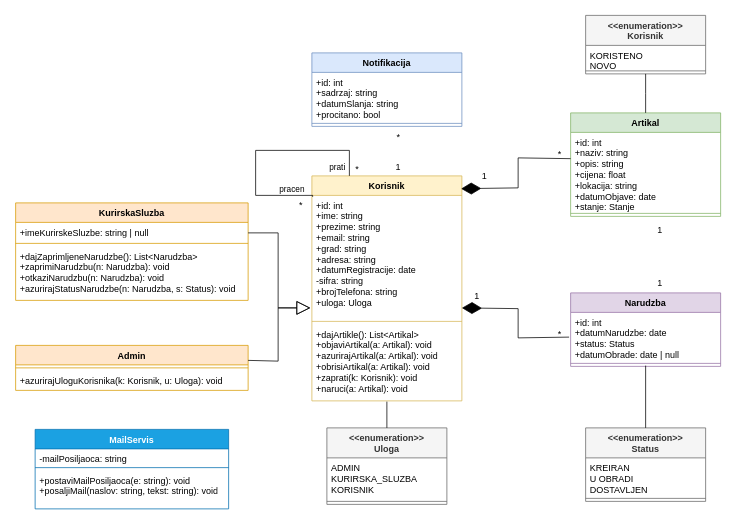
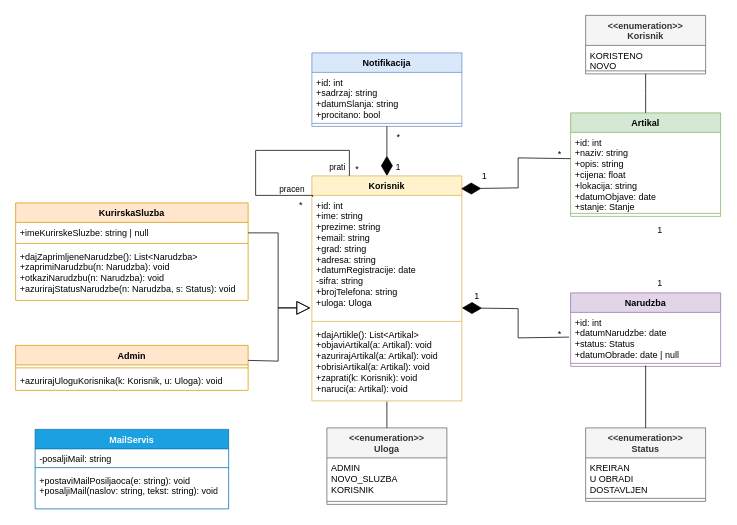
  <mxCell id="0" />
  <mxCell id="1" parent="0" />
  <mxCell id="2" value="Korisnik" style="swimlane;fontStyle=1;align=center;verticalAlign=top;childLayout=stackLayout;horizontal=1;startSize=26;horizontalStack=0;resizeParent=1;resizeParentMax=0;resizeLast=0;collapsible=1;marginBottom=0;whiteSpace=wrap;html=1;fillColor=#fff2cc;strokeColor=#d6b656;" parent="1" vertex="1"><mxGeometry x="415" y="234" width="200" height="300" as="geometry" /></mxCell>
  <mxCell id="3" value="+id: int&lt;div&gt;+ime: string&lt;/div&gt;&lt;div&gt;+prezime: string&lt;/div&gt;&lt;div&gt;+email: string&lt;/div&gt;&lt;div&gt;+grad: string&lt;/div&gt;&lt;div&gt;+adresa: string&lt;/div&gt;&lt;div&gt;+datumRegistracije: date&lt;/div&gt;&lt;div&gt;-sifra: string&lt;/div&gt;&lt;div&gt;+brojTelefona: string&lt;/div&gt;&lt;div&gt;+uloga: Uloga&lt;/div&gt;&lt;div&gt;&lt;br&gt;&lt;/div&gt;" style="text;strokeColor=none;fillColor=none;align=left;verticalAlign=top;spacingLeft=4;spacingRight=4;overflow=hidden;rotatable=0;points=[[0,0.5],[1,0.5]];portConstraint=eastwest;whiteSpace=wrap;html=1;" parent="2" vertex="1"><mxGeometry y="26" width="200" height="164" as="geometry" /></mxCell>
  <mxCell id="4" value="" style="line;strokeWidth=1;fillColor=none;align=left;verticalAlign=middle;spacingTop=-1;spacingLeft=3;spacingRight=3;rotatable=0;labelPosition=right;points=[];portConstraint=eastwest;strokeColor=inherit;" parent="2" vertex="1"><mxGeometry y="190" width="200" height="8" as="geometry" /></mxCell>
  <mxCell id="5" value="+dajArtikle(): List&amp;lt;Artikal&amp;gt;&lt;div&gt;+objaviArtikal(a: Artikal): void&lt;/div&gt;&lt;div&gt;+azurirajArtikal(a: Artikal): void&lt;/div&gt;&lt;div&gt;+obrisiArtikal(a: Artikal): void&lt;br&gt;&lt;div&gt;+zaprati(k: Korisnik): void&lt;/div&gt;&lt;/div&gt;&lt;div&gt;+naruci(a: Artikal): void&lt;/div&gt;" style="text;strokeColor=none;fillColor=none;align=left;verticalAlign=top;spacingLeft=4;spacingRight=4;overflow=hidden;rotatable=0;points=[[0,0.5],[1,0.5]];portConstraint=eastwest;whiteSpace=wrap;html=1;" parent="2" vertex="1"><mxGeometry y="198" width="200" height="102" as="geometry" /></mxCell>
  <mxCell id="6" value="" style="endArrow=none;html=1;edgeStyle=orthogonalEdgeStyle;rounded=0;entryX=0.25;entryY=0;entryDx=0;entryDy=0;exitX=0.005;exitY=0.012;exitDx=0;exitDy=0;exitPerimeter=0;" edge="1" parent="2" source="3" target="2"><mxGeometry relative="1" as="geometry"><mxPoint x="-75" y="-14" as="sourcePoint" /><mxPoint x="20" y="-29.5" as="targetPoint" /><Array as="points"><mxPoint x="1" y="26" /><mxPoint x="-75" y="26" /><mxPoint x="-75" y="-34" /><mxPoint x="50" y="-34" /></Array></mxGeometry></mxCell>
  <mxCell id="7" value="pracen" style="edgeLabel;resizable=0;html=1;align=left;verticalAlign=bottom;" connectable="0" vertex="1" parent="6"><mxGeometry x="-1" relative="1" as="geometry"><mxPoint x="-46" y="-2" as="offset" /></mxGeometry></mxCell>
  <mxCell id="8" value="prati" style="edgeLabel;resizable=0;html=1;align=right;verticalAlign=bottom;" connectable="0" vertex="1" parent="6"><mxGeometry x="1" relative="1" as="geometry"><mxPoint x="-5" y="-4" as="offset" /></mxGeometry></mxCell>
  <mxCell id="9" value="&lt;div&gt;&amp;lt;&amp;lt;enumeration&amp;gt;&amp;gt;&lt;/div&gt;Uloga" style="swimlane;fontStyle=1;align=center;verticalAlign=top;childLayout=stackLayout;horizontal=1;startSize=40;horizontalStack=0;resizeParent=1;resizeParentMax=0;resizeLast=0;collapsible=1;marginBottom=0;whiteSpace=wrap;html=1;fillColor=#f5f5f5;fontColor=#333333;strokeColor=#666666;" vertex="1" parent="1"><mxGeometry x="435" y="570" width="160" height="102" as="geometry" /></mxCell>
- <mxCell id="10" value="ADMIN&lt;div&gt;KURIRSKA_SLUZBA&lt;br&gt;KORISNIK&lt;/div&gt;" style="text;strokeColor=none;fillColor=none;align=left;verticalAlign=top;spacingLeft=4;spacingRight=4;overflow=hidden;rotatable=0;points=[[0,0.5],[1,0.5]];portConstraint=eastwest;whiteSpace=wrap;html=1;" vertex="1" parent="9"><mxGeometry y="40" width="160" height="54" as="geometry" /></mxCell>
+ <mxCell id="10" value="ADMIN&lt;div&gt;NOVO_SLUZBA&lt;br&gt;KORISNIK&lt;/div&gt;" style="text;strokeColor=none;fillColor=none;align=left;verticalAlign=top;spacingLeft=4;spacingRight=4;overflow=hidden;rotatable=0;points=[[0,0.5],[1,0.5]];portConstraint=eastwest;whiteSpace=wrap;html=1;" vertex="1" parent="9"><mxGeometry y="40" width="160" height="54" as="geometry" /></mxCell>
  <mxCell id="11" value="" style="line;strokeWidth=1;fillColor=none;align=left;verticalAlign=middle;spacingTop=-1;spacingLeft=3;spacingRight=3;rotatable=0;labelPosition=right;points=[];portConstraint=eastwest;strokeColor=inherit;" vertex="1" parent="9"><mxGeometry y="94" width="160" height="8" as="geometry" /></mxCell>
  <mxCell id="12" value="Artikal" style="swimlane;fontStyle=1;align=center;verticalAlign=top;childLayout=stackLayout;horizontal=1;startSize=26;horizontalStack=0;resizeParent=1;resizeParentMax=0;resizeLast=0;collapsible=1;marginBottom=0;whiteSpace=wrap;html=1;fillColor=#d5e8d4;strokeColor=#82b366;" vertex="1" parent="1"><mxGeometry x="760" y="150" width="200" height="138" as="geometry" /></mxCell>
  <mxCell id="13" value="+id: int&lt;div&gt;+naziv: string&lt;/div&gt;&lt;div&gt;+opis: string&lt;/div&gt;&lt;div&gt;+cijena: float&lt;/div&gt;&lt;div&gt;+lokacija: string&lt;/div&gt;&lt;div&gt;+datumObjave: date&lt;/div&gt;&lt;div&gt;+stanje: Stanje&lt;/div&gt;&lt;div&gt;&lt;br&gt;&lt;/div&gt;" style="text;strokeColor=none;fillColor=none;align=left;verticalAlign=top;spacingLeft=4;spacingRight=4;overflow=hidden;rotatable=0;points=[[0,0.5],[1,0.5]];portConstraint=eastwest;whiteSpace=wrap;html=1;" vertex="1" parent="12"><mxGeometry y="26" width="200" height="104" as="geometry" /></mxCell>
  <mxCell id="14" value="" style="line;strokeWidth=1;fillColor=none;align=left;verticalAlign=middle;spacingTop=-1;spacingLeft=3;spacingRight=3;rotatable=0;labelPosition=right;points=[];portConstraint=eastwest;strokeColor=inherit;" vertex="1" parent="12"><mxGeometry y="130" width="200" height="8" as="geometry" /></mxCell>
  <mxCell id="15" value="&lt;div&gt;&amp;lt;&amp;lt;enumeration&amp;gt;&amp;gt;&lt;/div&gt;Korisnik" style="swimlane;fontStyle=1;align=center;verticalAlign=top;childLayout=stackLayout;horizontal=1;startSize=40;horizontalStack=0;resizeParent=1;resizeParentMax=0;resizeLast=0;collapsible=1;marginBottom=0;whiteSpace=wrap;html=1;fillColor=#f5f5f5;fontColor=#333333;strokeColor=#666666;" vertex="1" parent="1"><mxGeometry x="780" y="20" width="160" height="78" as="geometry" /></mxCell>
  <mxCell id="16" value="KORISTENO&lt;div&gt;NOVO&lt;/div&gt;" style="text;strokeColor=none;fillColor=none;align=left;verticalAlign=top;spacingLeft=4;spacingRight=4;overflow=hidden;rotatable=0;points=[[0,0.5],[1,0.5]];portConstraint=eastwest;whiteSpace=wrap;html=1;" vertex="1" parent="15"><mxGeometry y="40" width="160" height="30" as="geometry" /></mxCell>
  <mxCell id="17" value="" style="line;strokeWidth=1;fillColor=none;align=left;verticalAlign=middle;spacingTop=-1;spacingLeft=3;spacingRight=3;rotatable=0;labelPosition=right;points=[];portConstraint=eastwest;strokeColor=inherit;" vertex="1" parent="15"><mxGeometry y="70" width="160" height="8" as="geometry" /></mxCell>
  <mxCell id="18" value="Narudzba" style="swimlane;fontStyle=1;align=center;verticalAlign=top;childLayout=stackLayout;horizontal=1;startSize=26;horizontalStack=0;resizeParent=1;resizeParentMax=0;resizeLast=0;collapsible=1;marginBottom=0;whiteSpace=wrap;html=1;fillColor=#e1d5e7;strokeColor=#9673a6;" vertex="1" parent="1"><mxGeometry x="760" y="390" width="200" height="98" as="geometry" /></mxCell>
  <mxCell id="19" value="+id: int&lt;div&gt;+datumNarudzbe: date&lt;/div&gt;&lt;div&gt;+status: Status&lt;/div&gt;&lt;div&gt;+datumObrade: date | null&lt;/div&gt;&lt;div&gt;&lt;br&gt;&lt;/div&gt;" style="text;strokeColor=none;fillColor=none;align=left;verticalAlign=top;spacingLeft=4;spacingRight=4;overflow=hidden;rotatable=0;points=[[0,0.5],[1,0.5]];portConstraint=eastwest;whiteSpace=wrap;html=1;" vertex="1" parent="18"><mxGeometry y="26" width="200" height="64" as="geometry" /></mxCell>
  <mxCell id="20" value="" style="line;strokeWidth=1;fillColor=none;align=left;verticalAlign=middle;spacingTop=-1;spacingLeft=3;spacingRight=3;rotatable=0;labelPosition=right;points=[];portConstraint=eastwest;strokeColor=inherit;" vertex="1" parent="18"><mxGeometry y="90" width="200" height="8" as="geometry" /></mxCell>
  <mxCell id="21" value="&lt;div&gt;&amp;lt;&amp;lt;enumeration&amp;gt;&amp;gt;&lt;/div&gt;Status" style="swimlane;fontStyle=1;align=center;verticalAlign=top;childLayout=stackLayout;horizontal=1;startSize=40;horizontalStack=0;resizeParent=1;resizeParentMax=0;resizeLast=0;collapsible=1;marginBottom=0;whiteSpace=wrap;html=1;fillColor=#f5f5f5;fontColor=#333333;strokeColor=#666666;" vertex="1" parent="1"><mxGeometry x="780" y="570" width="160" height="98" as="geometry" /></mxCell>
  <mxCell id="22" value="KREIRAN&lt;br&gt;U OBRADI&lt;div&gt;DOSTAVLJEN&lt;/div&gt;" style="text;strokeColor=none;fillColor=none;align=left;verticalAlign=top;spacingLeft=4;spacingRight=4;overflow=hidden;rotatable=0;points=[[0,0.5],[1,0.5]];portConstraint=eastwest;whiteSpace=wrap;html=1;" vertex="1" parent="21"><mxGeometry y="40" width="160" height="50" as="geometry" /></mxCell>
  <mxCell id="23" value="" style="line;strokeWidth=1;fillColor=none;align=left;verticalAlign=middle;spacingTop=-1;spacingLeft=3;spacingRight=3;rotatable=0;labelPosition=right;points=[];portConstraint=eastwest;strokeColor=inherit;" vertex="1" parent="21"><mxGeometry y="90" width="160" height="8" as="geometry" /></mxCell>
  <mxCell id="24" value="Notifikacija" style="swimlane;fontStyle=1;align=center;verticalAlign=top;childLayout=stackLayout;horizontal=1;startSize=26;horizontalStack=0;resizeParent=1;resizeParentMax=0;resizeLast=0;collapsible=1;marginBottom=0;whiteSpace=wrap;html=1;fillColor=#dae8fc;strokeColor=#6c8ebf;" vertex="1" parent="1"><mxGeometry x="415" y="70" width="200" height="98" as="geometry" /></mxCell>
  <mxCell id="25" value="&lt;div&gt;+id: int&lt;/div&gt;&lt;div&gt;+sadrzaj: string&lt;/div&gt;&lt;div&gt;+datumSlanja: string&lt;/div&gt;&lt;div&gt;+procitano: bool&lt;/div&gt;" style="text;strokeColor=none;fillColor=none;align=left;verticalAlign=top;spacingLeft=4;spacingRight=4;overflow=hidden;rotatable=0;points=[[0,0.5],[1,0.5]];portConstraint=eastwest;whiteSpace=wrap;html=1;" vertex="1" parent="24"><mxGeometry y="26" width="200" height="64" as="geometry" /></mxCell>
  <mxCell id="26" value="" style="line;strokeWidth=1;fillColor=none;align=left;verticalAlign=middle;spacingTop=-1;spacingLeft=3;spacingRight=3;rotatable=0;labelPosition=right;points=[];portConstraint=eastwest;strokeColor=inherit;" vertex="1" parent="24"><mxGeometry y="90" width="200" height="8" as="geometry" /></mxCell>
  <mxCell id="27" value="KurirskaSluzba" style="swimlane;fontStyle=1;align=center;verticalAlign=top;childLayout=stackLayout;horizontal=1;startSize=26;horizontalStack=0;resizeParent=1;resizeParentMax=0;resizeLast=0;collapsible=1;marginBottom=0;whiteSpace=wrap;html=1;fillColor=#ffe6cc;strokeColor=#d79b00;" vertex="1" parent="1"><mxGeometry x="20" y="270" width="310" height="130" as="geometry" /></mxCell>
  <mxCell id="28" value="+imeKurirskeSluzbe: string | null" style="text;strokeColor=none;fillColor=none;align=left;verticalAlign=top;spacingLeft=4;spacingRight=4;overflow=hidden;rotatable=0;points=[[0,0.5],[1,0.5]];portConstraint=eastwest;whiteSpace=wrap;html=1;" vertex="1" parent="27"><mxGeometry y="26" width="310" height="24" as="geometry" /></mxCell>
  <mxCell id="29" value="" style="line;strokeWidth=1;fillColor=none;align=left;verticalAlign=middle;spacingTop=-1;spacingLeft=3;spacingRight=3;rotatable=0;labelPosition=right;points=[];portConstraint=eastwest;strokeColor=inherit;" vertex="1" parent="27"><mxGeometry y="50" width="310" height="8" as="geometry" /></mxCell>
  <mxCell id="30" value="&lt;div&gt;+dajZaprimljeneNarudzbe(): List&amp;lt;Narudzba&amp;gt;&lt;/div&gt;+zaprimiNarudzbu(n: Narudzba): void&lt;div&gt;+otkaziNarudzbu(n: Narudzba): void&lt;/div&gt;&lt;div&gt;+azurirajStatusNarudzbe(n: Narudzba, s: Status): void&lt;/div&gt;" style="text;strokeColor=none;fillColor=none;align=left;verticalAlign=top;spacingLeft=4;spacingRight=4;overflow=hidden;rotatable=0;points=[[0,0.5],[1,0.5]];portConstraint=eastwest;whiteSpace=wrap;html=1;" vertex="1" parent="27"><mxGeometry y="58" width="310" height="72" as="geometry" /></mxCell>
  <mxCell id="31" value="Admin" style="swimlane;fontStyle=1;align=center;verticalAlign=top;childLayout=stackLayout;horizontal=1;startSize=26;horizontalStack=0;resizeParent=1;resizeParentMax=0;resizeLast=0;collapsible=1;marginBottom=0;whiteSpace=wrap;html=1;fillColor=#ffe6cc;strokeColor=#d79b00;" vertex="1" parent="1"><mxGeometry x="20" y="460" width="310" height="60" as="geometry" /></mxCell>
  <mxCell id="32" value="" style="line;strokeWidth=1;fillColor=none;align=left;verticalAlign=middle;spacingTop=-1;spacingLeft=3;spacingRight=3;rotatable=0;labelPosition=right;points=[];portConstraint=eastwest;strokeColor=inherit;" vertex="1" parent="31"><mxGeometry y="26" width="310" height="8" as="geometry" /></mxCell>
  <mxCell id="33" value="&lt;div&gt;+azurirajUloguKorisnika(k: Korisnik, u: Uloga): void&lt;/div&gt;" style="text;strokeColor=none;fillColor=none;align=left;verticalAlign=top;spacingLeft=4;spacingRight=4;overflow=hidden;rotatable=0;points=[[0,0.5],[1,0.5]];portConstraint=eastwest;whiteSpace=wrap;html=1;" vertex="1" parent="31"><mxGeometry y="34" width="310" height="26" as="geometry" /></mxCell>
  <mxCell id="34" value="" style="endArrow=block;endSize=16;endFill=0;html=1;rounded=0;entryX=-0.01;entryY=0.915;entryDx=0;entryDy=0;entryPerimeter=0;" edge="1" parent="1" target="3"><mxGeometry width="160" relative="1" as="geometry"><mxPoint x="330" y="310" as="sourcePoint" /><mxPoint x="415" y="342" as="targetPoint" /><Array as="points"><mxPoint x="370" y="310" /><mxPoint x="370" y="410" /></Array></mxGeometry></mxCell>
  <mxCell id="35" value="" style="endArrow=block;endSize=16;endFill=0;html=1;rounded=0;exitX=1;exitY=0.5;exitDx=0;exitDy=0;entryX=-0.01;entryY=0.915;entryDx=0;entryDy=0;entryPerimeter=0;" edge="1" parent="1" target="3"><mxGeometry width="160" relative="1" as="geometry"><mxPoint x="330" y="480" as="sourcePoint" /><mxPoint x="414" y="481" as="targetPoint" /><Array as="points"><mxPoint x="370" y="481" /><mxPoint x="370" y="410" /></Array></mxGeometry></mxCell>
+ <mxCell id="36" value="" style="endArrow=diamondThin;endFill=1;endSize=24;html=1;rounded=0;entryX=0.5;entryY=0;entryDx=0;entryDy=0;exitX=0.5;exitY=1;exitDx=0;exitDy=0;" edge="1" parent="1" source="24" target="2"><mxGeometry width="160" relative="1" as="geometry"><mxPoint x="280" y="190" as="sourcePoint" /><mxPoint x="440" y="190" as="targetPoint" /></mxGeometry></mxCell>
  <mxCell id="37" value="1" style="text;html=1;align=center;verticalAlign=middle;resizable=0;points=[];autosize=1;strokeColor=none;fillColor=none;" vertex="1" parent="1"><mxGeometry x="515" y="208" width="30" height="30" as="geometry" /></mxCell>
  <mxCell id="38" value="*" style="text;html=1;align=center;verticalAlign=middle;resizable=0;points=[];autosize=1;strokeColor=none;fillColor=none;" vertex="1" parent="1"><mxGeometry x="515" y="168" width="30" height="30" as="geometry" /></mxCell>
  <mxCell id="39" value="" style="endArrow=none;html=1;edgeStyle=orthogonalEdgeStyle;rounded=0;entryX=0.5;entryY=0;entryDx=0;entryDy=0;exitX=0.5;exitY=1.01;exitDx=0;exitDy=0;exitPerimeter=0;" edge="1" parent="1" source="5" target="9"><mxGeometry relative="1" as="geometry"><mxPoint x="515" y="540" as="sourcePoint" /><mxPoint x="740" y="580" as="targetPoint" /></mxGeometry></mxCell>
  <mxCell id="40" value="" style="endArrow=none;html=1;edgeStyle=orthogonalEdgeStyle;rounded=0;entryX=0.5;entryY=0;entryDx=0;entryDy=0;exitX=0.5;exitY=0.875;exitDx=0;exitDy=0;exitPerimeter=0;" edge="1" parent="1" source="20" target="21"><mxGeometry relative="1" as="geometry"><mxPoint x="860" y="530" as="sourcePoint" /><mxPoint x="525" y="580" as="targetPoint" /><Array as="points" /></mxGeometry></mxCell>
  <mxCell id="41" value="" style="endArrow=diamondThin;endFill=1;endSize=24;html=1;rounded=0;entryX=0.995;entryY=0.057;entryDx=0;entryDy=0;entryPerimeter=0;exitX=0;exitY=0.337;exitDx=0;exitDy=0;exitPerimeter=0;" edge="1" parent="1" source="13" target="2"><mxGeometry width="160" relative="1" as="geometry"><mxPoint x="730" y="250" as="sourcePoint" /><mxPoint x="850" y="320" as="targetPoint" /><Array as="points"><mxPoint x="690" y="210" /><mxPoint x="690" y="250" /></Array></mxGeometry></mxCell>
  <mxCell id="42" value="1" style="text;html=1;align=center;verticalAlign=middle;resizable=0;points=[];autosize=1;strokeColor=none;fillColor=none;" vertex="1" parent="1"><mxGeometry x="630" y="220" width="30" height="30" as="geometry" /></mxCell>
  <mxCell id="43" value="*" style="text;html=1;align=center;verticalAlign=middle;resizable=0;points=[];autosize=1;strokeColor=none;fillColor=none;" vertex="1" parent="1"><mxGeometry x="730" y="190" width="30" height="30" as="geometry" /></mxCell>
  <mxCell id="44" value="" style="endArrow=none;html=1;edgeStyle=orthogonalEdgeStyle;rounded=0;exitX=0.5;exitY=1;exitDx=0;exitDy=0;" edge="1" parent="1" source="15"><mxGeometry relative="1" as="geometry"><mxPoint x="870" y="537" as="sourcePoint" /><mxPoint x="860" y="150" as="targetPoint" /><Array as="points" /></mxGeometry></mxCell>
  <mxCell id="45" value="" style="endArrow=diamondThin;endFill=1;endSize=24;html=1;rounded=0;entryX=1;entryY=0.915;entryDx=0;entryDy=0;entryPerimeter=0;exitX=0.933;exitY=0.633;exitDx=0;exitDy=0;exitPerimeter=0;" edge="1" parent="1" source="47" target="3"><mxGeometry width="160" relative="1" as="geometry"><mxPoint x="770" y="221" as="sourcePoint" /><mxPoint x="624" y="261" as="targetPoint" /><Array as="points"><mxPoint x="690" y="450" /><mxPoint x="690" y="411" /></Array></mxGeometry></mxCell>
  <mxCell id="46" value="1" style="text;html=1;align=center;verticalAlign=middle;resizable=0;points=[];autosize=1;strokeColor=none;fillColor=none;" vertex="1" parent="1"><mxGeometry x="620" y="380" width="30" height="30" as="geometry" /></mxCell>
  <mxCell id="47" value="*" style="text;html=1;align=center;verticalAlign=middle;resizable=0;points=[];autosize=1;strokeColor=none;fillColor=none;" vertex="1" parent="1"><mxGeometry x="730" y="430" width="30" height="30" as="geometry" /></mxCell>
  <mxCell id="48" value="*" style="text;html=1;align=center;verticalAlign=middle;resizable=0;points=[];autosize=1;strokeColor=none;fillColor=none;" vertex="1" parent="1"><mxGeometry x="385" y="258" width="30" height="30" as="geometry" /></mxCell>
  <mxCell id="49" value="*" style="text;html=1;align=center;verticalAlign=middle;resizable=0;points=[];autosize=1;strokeColor=none;fillColor=none;" vertex="1" parent="1"><mxGeometry x="460" y="210" width="30" height="30" as="geometry" /></mxCell>
  <mxCell id="50" value="1" style="text;html=1;align=center;verticalAlign=middle;resizable=0;points=[];autosize=1;strokeColor=none;fillColor=none;" vertex="1" parent="1"><mxGeometry x="866" y="364" width="25" height="26" as="geometry" /></mxCell>
  <mxCell id="51" value="1" style="text;html=1;align=center;verticalAlign=middle;resizable=0;points=[];autosize=1;strokeColor=none;fillColor=none;" vertex="1" parent="1"><mxGeometry x="866" y="293" width="25" height="26" as="geometry" /></mxCell>
  <mxCell id="52" value="MailServis" style="swimlane;fontStyle=1;align=center;verticalAlign=top;childLayout=stackLayout;horizontal=1;startSize=26;horizontalStack=0;resizeParent=1;resizeParentMax=0;resizeLast=0;collapsible=1;marginBottom=0;whiteSpace=wrap;html=1;fillColor=#1ba1e2;strokeColor=#006EAF;fontColor=#ffffff;" vertex="1" parent="1"><mxGeometry x="46" y="572" width="258" height="106" as="geometry"><mxRectangle x="116" y="602" width="90" height="26" as="alternateBounds" /></mxGeometry></mxCell>
- <mxCell id="53" value="-mailPosiljaoca: string" style="text;strokeColor=none;fillColor=none;align=left;verticalAlign=top;spacingLeft=4;spacingRight=4;overflow=hidden;rotatable=0;points=[[0,0.5],[1,0.5]];portConstraint=eastwest;whiteSpace=wrap;html=1;" vertex="1" parent="52"><mxGeometry y="26" width="258" height="21" as="geometry" /></mxCell>
+ <mxCell id="53" value="-posaljiMail: string" style="text;strokeColor=none;fillColor=none;align=left;verticalAlign=top;spacingLeft=4;spacingRight=4;overflow=hidden;rotatable=0;points=[[0,0.5],[1,0.5]];portConstraint=eastwest;whiteSpace=wrap;html=1;" vertex="1" parent="52"><mxGeometry y="26" width="258" height="21" as="geometry" /></mxCell>
  <mxCell id="54" value="" style="line;strokeWidth=1;fillColor=none;align=left;verticalAlign=middle;spacingTop=-1;spacingLeft=3;spacingRight=3;rotatable=0;labelPosition=right;points=[];portConstraint=eastwest;strokeColor=inherit;" vertex="1" parent="52"><mxGeometry y="47" width="258" height="8" as="geometry" /></mxCell>
  <mxCell id="55" value="+postaviMailPosiljaoca(e: string): void&lt;div&gt;+posaljiMail(naslov: string, tekst: string): void&lt;/div&gt;" style="text;strokeColor=none;fillColor=none;align=left;verticalAlign=top;spacingLeft=4;spacingRight=4;overflow=hidden;rotatable=0;points=[[0,0.5],[1,0.5]];portConstraint=eastwest;whiteSpace=wrap;html=1;" vertex="1" parent="52"><mxGeometry y="55" width="258" height="51" as="geometry" /></mxCell>
